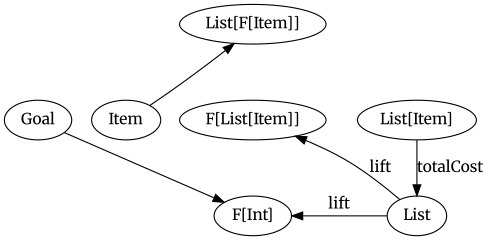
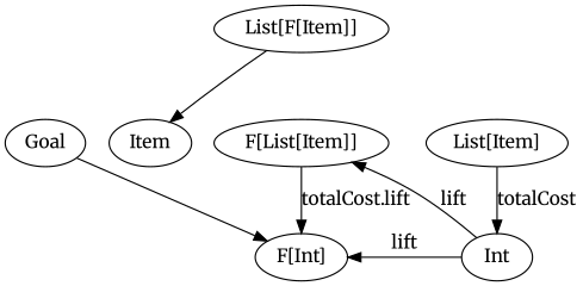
  digraph {
    fontname=Merriweather
    node [fontname=Merriweather group=upper]
    edge [fontname=Merriweather]
    n1 [label="F[Int]"]
-   Int [group=lower label=List]
+   Int [group=lower]
    n3 [label="F[List[Item]]"]
    n4 [group=lower label="List[Item]"]
    n5 [label=Item group=""]
    n6 [label="List[F[Item]]"]
    Goal [group=""]
    subgraph sub_1 {
      rank=same
      n1
      Int
    }
    subgraph sub_2 {
      rank=same
      n3
      n4
    }
    n1 -> Int [dir=back label=lift]
+   n3 -> n1 [label="totalCost.lift"]
    n3 -> Int [dir=back label=lift]
    n4 -> Int [label=totalCost]
-   n5 -> n6
+   n6 -> n5
    n6 -> n3 [label=flip style=invis]
    Goal -> n1
  }
